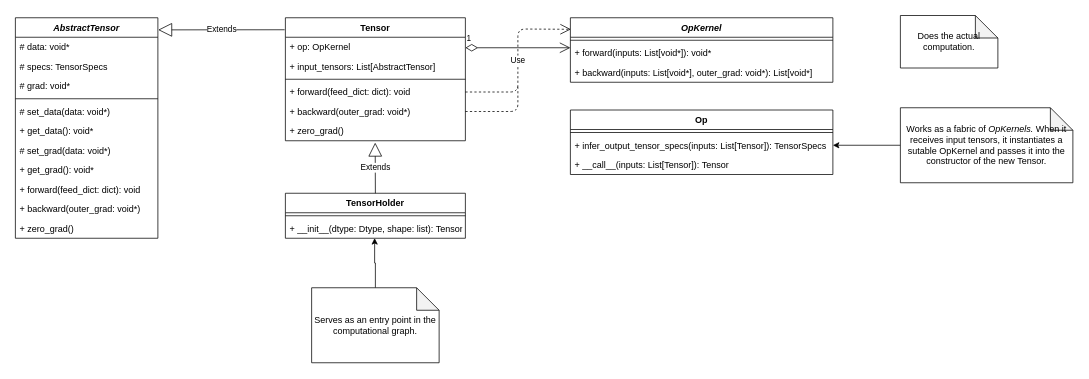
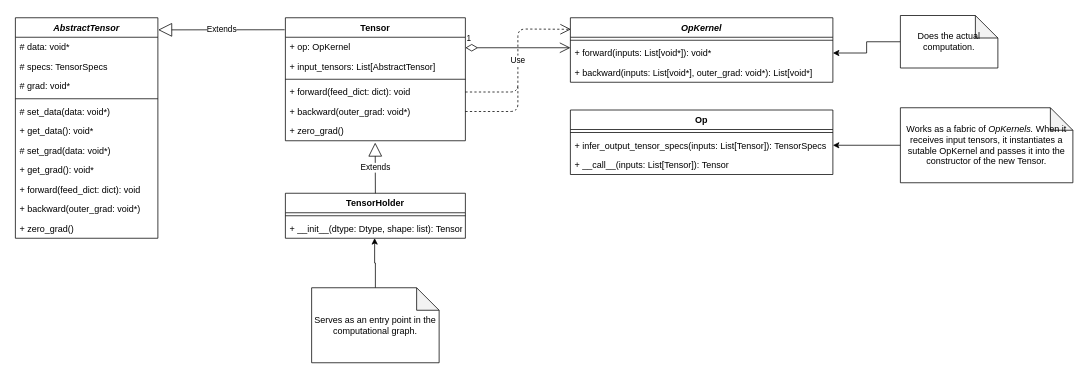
  <mxCell id="0" />
  <mxCell id="1" parent="0" />
  <mxCell id="2" value="AbstractTensor" style="swimlane;fontStyle=3;align=center;verticalAlign=top;childLayout=stackLayout;horizontal=1;startSize=26;horizontalStack=0;resizeParent=1;resizeParentMax=0;resizeLast=0;collapsible=1;marginBottom=0;" vertex="1" parent="1"><mxGeometry x="20" y="23" width="190" height="294" as="geometry" /></mxCell>
  <mxCell id="3" value="# data: void*" style="text;strokeColor=none;fillColor=none;align=left;verticalAlign=top;spacingLeft=4;spacingRight=4;overflow=hidden;rotatable=0;points=[[0,0.5],[1,0.5]];portConstraint=eastwest;" vertex="1" parent="2"><mxGeometry y="26" width="190" height="26" as="geometry" /></mxCell>
  <mxCell id="4" value="# specs: TensorSpecs" style="text;strokeColor=none;fillColor=none;align=left;verticalAlign=top;spacingLeft=4;spacingRight=4;overflow=hidden;rotatable=0;points=[[0,0.5],[1,0.5]];portConstraint=eastwest;" vertex="1" parent="2"><mxGeometry y="52" width="190" height="26" as="geometry" /></mxCell>
  <mxCell id="5" value="# grad: void*" style="text;strokeColor=none;fillColor=none;align=left;verticalAlign=top;spacingLeft=4;spacingRight=4;overflow=hidden;rotatable=0;points=[[0,0.5],[1,0.5]];portConstraint=eastwest;" vertex="1" parent="2"><mxGeometry y="78" width="190" height="26" as="geometry" /></mxCell>
  <mxCell id="6" value="" style="line;strokeWidth=1;fillColor=none;align=left;verticalAlign=middle;spacingTop=-1;spacingLeft=3;spacingRight=3;rotatable=0;labelPosition=right;points=[];portConstraint=eastwest;" vertex="1" parent="2"><mxGeometry y="104" width="190" height="8" as="geometry" /></mxCell>
  <mxCell id="7" value="# set_data(data: void*)" style="text;strokeColor=none;fillColor=none;align=left;verticalAlign=top;spacingLeft=4;spacingRight=4;overflow=hidden;rotatable=0;points=[[0,0.5],[1,0.5]];portConstraint=eastwest;" vertex="1" parent="2"><mxGeometry y="112" width="190" height="26" as="geometry" /></mxCell>
  <mxCell id="8" value="+ get_data(): void*" style="text;strokeColor=none;fillColor=none;align=left;verticalAlign=top;spacingLeft=4;spacingRight=4;overflow=hidden;rotatable=0;points=[[0,0.5],[1,0.5]];portConstraint=eastwest;" vertex="1" parent="2"><mxGeometry y="138" width="190" height="26" as="geometry" /></mxCell>
  <mxCell id="9" value="# set_grad(data: void*)" style="text;strokeColor=none;fillColor=none;align=left;verticalAlign=top;spacingLeft=4;spacingRight=4;overflow=hidden;rotatable=0;points=[[0,0.5],[1,0.5]];portConstraint=eastwest;" vertex="1" parent="2"><mxGeometry y="164" width="190" height="26" as="geometry" /></mxCell>
  <mxCell id="10" value="+ get_grad(): void*" style="text;strokeColor=none;fillColor=none;align=left;verticalAlign=top;spacingLeft=4;spacingRight=4;overflow=hidden;rotatable=0;points=[[0,0.5],[1,0.5]];portConstraint=eastwest;" vertex="1" parent="2"><mxGeometry y="190" width="190" height="26" as="geometry" /></mxCell>
  <mxCell id="11" value="+ forward(feed_dict: dict): void" style="text;strokeColor=none;fillColor=none;align=left;verticalAlign=top;spacingLeft=4;spacingRight=4;overflow=hidden;rotatable=0;points=[[0,0.5],[1,0.5]];portConstraint=eastwest;" vertex="1" parent="2"><mxGeometry y="216" width="190" height="26" as="geometry" /></mxCell>
  <mxCell id="12" value="+ backward(outer_grad: void*)" style="text;strokeColor=none;fillColor=none;align=left;verticalAlign=top;spacingLeft=4;spacingRight=4;overflow=hidden;rotatable=0;points=[[0,0.5],[1,0.5]];portConstraint=eastwest;" vertex="1" parent="2"><mxGeometry y="242" width="190" height="26" as="geometry" /></mxCell>
  <mxCell id="13" value="+ zero_grad()" style="text;strokeColor=none;fillColor=none;align=left;verticalAlign=top;spacingLeft=4;spacingRight=4;overflow=hidden;rotatable=0;points=[[0,0.5],[1,0.5]];portConstraint=eastwest;" vertex="1" parent="2"><mxGeometry y="268" width="190" height="26" as="geometry" /></mxCell>
  <mxCell id="14" value="Tensor" style="swimlane;fontStyle=1;align=center;verticalAlign=top;childLayout=stackLayout;horizontal=1;startSize=26;horizontalStack=0;resizeParent=1;resizeParentMax=0;resizeLast=0;collapsible=1;marginBottom=0;" vertex="1" parent="1"><mxGeometry x="380" y="23" width="240" height="164" as="geometry" /></mxCell>
  <mxCell id="15" value="+ op: OpKernel" style="text;strokeColor=none;fillColor=none;align=left;verticalAlign=top;spacingLeft=4;spacingRight=4;overflow=hidden;rotatable=0;points=[[0,0.5],[1,0.5]];portConstraint=eastwest;" vertex="1" parent="14"><mxGeometry y="26" width="240" height="26" as="geometry" /></mxCell>
  <mxCell id="16" value="+ input_tensors: List[AbstractTensor]" style="text;strokeColor=none;fillColor=none;align=left;verticalAlign=top;spacingLeft=4;spacingRight=4;overflow=hidden;rotatable=0;points=[[0,0.5],[1,0.5]];portConstraint=eastwest;" vertex="1" parent="14"><mxGeometry y="52" width="240" height="26" as="geometry" /></mxCell>
  <mxCell id="17" value="" style="line;strokeWidth=1;fillColor=none;align=left;verticalAlign=middle;spacingTop=-1;spacingLeft=3;spacingRight=3;rotatable=0;labelPosition=right;points=[];portConstraint=eastwest;" vertex="1" parent="14"><mxGeometry y="78" width="240" height="8" as="geometry" /></mxCell>
  <mxCell id="18" value="+ forward(feed_dict: dict): void" style="text;strokeColor=none;fillColor=none;align=left;verticalAlign=top;spacingLeft=4;spacingRight=4;overflow=hidden;rotatable=0;points=[[0,0.5],[1,0.5]];portConstraint=eastwest;" vertex="1" parent="14"><mxGeometry y="86" width="240" height="26" as="geometry" /></mxCell>
  <mxCell id="19" value="+ backward(outer_grad: void*)" style="text;strokeColor=none;fillColor=none;align=left;verticalAlign=top;spacingLeft=4;spacingRight=4;overflow=hidden;rotatable=0;points=[[0,0.5],[1,0.5]];portConstraint=eastwest;" vertex="1" parent="14"><mxGeometry y="112" width="240" height="26" as="geometry" /></mxCell>
  <mxCell id="20" value="+ zero_grad()" style="text;strokeColor=none;fillColor=none;align=left;verticalAlign=top;spacingLeft=4;spacingRight=4;overflow=hidden;rotatable=0;points=[[0,0.5],[1,0.5]];portConstraint=eastwest;" vertex="1" parent="14"><mxGeometry y="138" width="240" height="26" as="geometry" /></mxCell>
  <mxCell id="21" value="Extends" style="endArrow=block;endSize=16;endFill=0;html=1;entryX=1.002;entryY=0.055;entryDx=0;entryDy=0;entryPerimeter=0;" edge="1" parent="1" target="2"><mxGeometry width="160" relative="1" as="geometry"><mxPoint x="379" y="39" as="sourcePoint" /><mxPoint x="540" y="213" as="targetPoint" /></mxGeometry></mxCell>
  <mxCell id="22" value="OpKernel" style="swimlane;fontStyle=3;align=center;verticalAlign=top;childLayout=stackLayout;horizontal=1;startSize=26;horizontalStack=0;resizeParent=1;resizeParentMax=0;resizeLast=0;collapsible=1;marginBottom=0;" vertex="1" parent="1"><mxGeometry x="760" y="23" width="350" height="86" as="geometry" /></mxCell>
  <mxCell id="23" value="" style="line;strokeWidth=1;fillColor=none;align=left;verticalAlign=middle;spacingTop=-1;spacingLeft=3;spacingRight=3;rotatable=0;labelPosition=right;points=[];portConstraint=eastwest;" vertex="1" parent="22"><mxGeometry y="26" width="350" height="8" as="geometry" /></mxCell>
  <mxCell id="24" value="+ forward(inputs: List[void*]): void*" style="text;strokeColor=none;fillColor=none;align=left;verticalAlign=top;spacingLeft=4;spacingRight=4;overflow=hidden;rotatable=0;points=[[0,0.5],[1,0.5]];portConstraint=eastwest;" vertex="1" parent="22"><mxGeometry y="34" width="350" height="26" as="geometry" /></mxCell>
  <mxCell id="25" value="+ backward(inputs: List[void*], outer_grad: void*): List[void*]" style="text;strokeColor=none;fillColor=none;align=left;verticalAlign=top;spacingLeft=4;spacingRight=4;overflow=hidden;rotatable=0;points=[[0,0.5],[1,0.5]];portConstraint=eastwest;" vertex="1" parent="22"><mxGeometry y="60" width="350" height="26" as="geometry" /></mxCell>
  <mxCell id="26" value="Op" style="swimlane;fontStyle=1;align=center;verticalAlign=top;childLayout=stackLayout;horizontal=1;startSize=26;horizontalStack=0;resizeParent=1;resizeParentMax=0;resizeLast=0;collapsible=1;marginBottom=0;" vertex="1" parent="1"><mxGeometry x="760" y="146" width="350" height="86" as="geometry" /></mxCell>
  <mxCell id="27" value="" style="line;strokeWidth=1;fillColor=none;align=left;verticalAlign=middle;spacingTop=-1;spacingLeft=3;spacingRight=3;rotatable=0;labelPosition=right;points=[];portConstraint=eastwest;" vertex="1" parent="26"><mxGeometry y="26" width="350" height="8" as="geometry" /></mxCell>
  <mxCell id="28" value="+ infer_output_tensor_specs(inputs: List[Tensor]): TensorSpecs" style="text;strokeColor=none;fillColor=none;align=left;verticalAlign=top;spacingLeft=4;spacingRight=4;overflow=hidden;rotatable=0;points=[[0,0.5],[1,0.5]];portConstraint=eastwest;" vertex="1" parent="26"><mxGeometry y="34" width="350" height="26" as="geometry" /></mxCell>
  <mxCell id="29" value="+ __call__(inputs: List[Tensor]): Tensor" style="text;strokeColor=none;fillColor=none;align=left;verticalAlign=top;spacingLeft=4;spacingRight=4;overflow=hidden;rotatable=0;points=[[0,0.5],[1,0.5]];portConstraint=eastwest;" vertex="1" parent="26"><mxGeometry y="60" width="350" height="26" as="geometry" /></mxCell>
  <mxCell id="30" value="Use" style="endArrow=open;endSize=12;dashed=1;html=1;exitX=1;exitY=0.5;exitDx=0;exitDy=0;entryX=0.002;entryY=0.179;entryDx=0;entryDy=0;entryPerimeter=0;" edge="1" parent="1" source="18" target="22"><mxGeometry width="160" relative="1" as="geometry"><mxPoint x="730" y="183" as="sourcePoint" /><mxPoint x="890" y="183" as="targetPoint" /><Array as="points"><mxPoint x="690" y="122" /><mxPoint x="690" y="38" /></Array></mxGeometry></mxCell>
  <mxCell id="31" value="1" style="endArrow=open;html=1;endSize=12;startArrow=diamondThin;startSize=14;startFill=0;edgeStyle=orthogonalEdgeStyle;align=left;verticalAlign=bottom;" edge="1" parent="1"><mxGeometry x="-1" y="3" relative="1" as="geometry"><mxPoint x="620" y="63" as="sourcePoint" /><mxPoint x="760" y="63" as="targetPoint" /></mxGeometry></mxCell>
  <mxCell id="32" style="edgeStyle=orthogonalEdgeStyle;rounded=0;orthogonalLoop=1;jettySize=auto;html=1;entryX=1;entryY=0.5;entryDx=0;entryDy=0;" edge="1" parent="1" source="33" target="28"><mxGeometry relative="1" as="geometry" /></mxCell>
  <mxCell id="33" value="Works as a fabric of &lt;i&gt;OpKernels. &lt;/i&gt;When it receives input tensors, it instantiates a sutable OpKernel and passes it into the constructor of the new Tensor." style="shape=note;whiteSpace=wrap;html=1;backgroundOutline=1;darkOpacity=0.05;" vertex="1" parent="1"><mxGeometry x="1200" y="143" width="230" height="100" as="geometry" /></mxCell>
+ <mxCell id="34" style="edgeStyle=orthogonalEdgeStyle;rounded=0;orthogonalLoop=1;jettySize=auto;html=1;entryX=1;entryY=0.5;entryDx=0;entryDy=0;" edge="1" parent="1" source="35" target="24"><mxGeometry relative="1" as="geometry" /></mxCell>
  <mxCell id="35" value="Does the actual computation." style="shape=note;whiteSpace=wrap;html=1;backgroundOutline=1;darkOpacity=0.05;" vertex="1" parent="1"><mxGeometry x="1200" y="20" width="130" height="70" as="geometry" /></mxCell>
  <mxCell id="36" value="TensorHolder" style="swimlane;fontStyle=1;align=center;verticalAlign=top;childLayout=stackLayout;horizontal=1;startSize=26;horizontalStack=0;resizeParent=1;resizeParentMax=0;resizeLast=0;collapsible=1;marginBottom=0;" vertex="1" parent="1"><mxGeometry x="380" y="257" width="240" height="60" as="geometry" /></mxCell>
  <mxCell id="37" value="" style="line;strokeWidth=1;fillColor=none;align=left;verticalAlign=middle;spacingTop=-1;spacingLeft=3;spacingRight=3;rotatable=0;labelPosition=right;points=[];portConstraint=eastwest;" vertex="1" parent="36"><mxGeometry y="26" width="240" height="8" as="geometry" /></mxCell>
  <mxCell id="38" value="+ __init__(dtype: Dtype, shape: list): Tensor" style="text;strokeColor=none;fillColor=none;align=left;verticalAlign=top;spacingLeft=4;spacingRight=4;overflow=hidden;rotatable=0;points=[[0,0.5],[1,0.5]];portConstraint=eastwest;" vertex="1" parent="36"><mxGeometry y="34" width="240" height="26" as="geometry" /></mxCell>
  <mxCell id="39" value="Extends" style="endArrow=block;endSize=16;endFill=0;html=1;exitX=0.5;exitY=0;exitDx=0;exitDy=0;entryX=0.499;entryY=1.096;entryDx=0;entryDy=0;entryPerimeter=0;" edge="1" parent="1" source="36" target="20"><mxGeometry width="160" relative="1" as="geometry"><mxPoint x="500" y="263" as="sourcePoint" /><mxPoint x="660" y="263" as="targetPoint" /></mxGeometry></mxCell>
  <mxCell id="40" style="edgeStyle=orthogonalEdgeStyle;rounded=0;orthogonalLoop=1;jettySize=auto;html=1;entryX=0.496;entryY=0.994;entryDx=0;entryDy=0;entryPerimeter=0;" edge="1" parent="1" source="41" target="38"><mxGeometry relative="1" as="geometry" /></mxCell>
  <mxCell id="41" value="Serves as an entry point in the computational graph." style="shape=note;whiteSpace=wrap;html=1;backgroundOutline=1;darkOpacity=0.05;" vertex="1" parent="1"><mxGeometry x="415" y="383" width="170" height="100" as="geometry" /></mxCell>
  <mxCell id="42" value="" style="endArrow=none;dashed=1;html=1;exitX=1;exitY=0.5;exitDx=0;exitDy=0;" edge="1" parent="1" source="19"><mxGeometry width="50" height="50" relative="1" as="geometry"><mxPoint x="640" y="193" as="sourcePoint" /><mxPoint x="690" y="113" as="targetPoint" /><Array as="points"><mxPoint x="690" y="148" /></Array></mxGeometry></mxCell>
